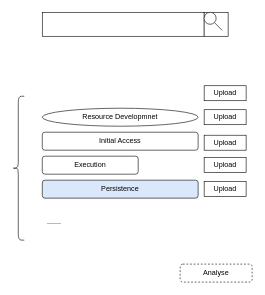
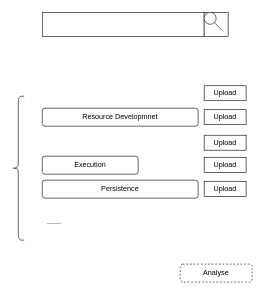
  <mxCell id="0" />
  <mxCell id="1" parent="0" />
  <mxCell id="2" value="" style="rounded=0;whiteSpace=wrap;html=1;" vertex="1" parent="1"><mxGeometry x="70" y="20" width="270" height="40" as="geometry" /></mxCell>
  <mxCell id="3" value="" style="whiteSpace=wrap;html=1;aspect=fixed;" vertex="1" parent="1"><mxGeometry x="340" y="20" width="40" height="40" as="geometry" /></mxCell>
  <mxCell id="4" value="" style="ellipse;whiteSpace=wrap;html=1;aspect=fixed;" vertex="1" parent="1"><mxGeometry x="340" y="20" width="20" height="20" as="geometry" /></mxCell>
  <mxCell id="5" value="" style="endArrow=none;html=1;entryX=1;entryY=1;entryDx=0;entryDy=0;" edge="1" parent="1" target="4"><mxGeometry width="50" height="50" relative="1" as="geometry"><mxPoint x="370" y="50" as="sourcePoint" /><mxPoint x="350" y="40" as="targetPoint" /></mxGeometry></mxCell>
  <mxCell id="6" style="edgeStyle=orthogonalEdgeStyle;rounded=0;orthogonalLoop=1;jettySize=auto;html=1;exitX=0.5;exitY=1;exitDx=0;exitDy=0;" edge="1" parent="1"><mxGeometry relative="1" as="geometry"><mxPoint x="150" y="360" as="sourcePoint" /><mxPoint x="150" y="360" as="targetPoint" /></mxGeometry></mxCell>
- <mxCell id="7" value="Persistence" style="rounded=1;whiteSpace=wrap;html=1;fillColor=#dae8fc;" vertex="1" parent="1"><mxGeometry x="70" y="300" width="260" height="30" as="geometry" /></mxCell>
- <mxCell id="8" value="Resource Developmnet" style="ellipse;whiteSpace=wrap;html=1;" vertex="1" parent="1"><mxGeometry x="70" y="180" width="260" height="30" as="geometry" /></mxCell>
- <mxCell id="9" value="Initial Access" style="rounded=1;whiteSpace=wrap;html=1;" vertex="1" parent="1"><mxGeometry x="70" y="220" width="260" height="30" as="geometry" /></mxCell>
+ <mxCell id="7" value="Persistence" style="rounded=1;whiteSpace=wrap;html=1;" vertex="1" parent="1"><mxGeometry x="70" y="300" width="260" height="30" as="geometry" /></mxCell>
+ <mxCell id="8" value="Resource Developmnet" style="rounded=1;whiteSpace=wrap;html=1;" vertex="1" parent="1"><mxGeometry x="70" y="180" width="260" height="30" as="geometry" /></mxCell>
  <mxCell id="10" value="Execution" style="rounded=1;whiteSpace=wrap;html=1;" vertex="1" parent="1"><mxGeometry x="70" y="260" width="160" height="30" as="geometry" /></mxCell>
  <mxCell id="11" value="" style="shape=curlyBracket;whiteSpace=wrap;html=1;rounded=1;" vertex="1" parent="1"><mxGeometry x="20" y="160" width="20" height="240" as="geometry" /></mxCell>
  <mxCell id="12" value="......." style="text;html=1;strokeColor=none;fillColor=none;align=center;verticalAlign=middle;whiteSpace=wrap;rounded=0;" vertex="1" parent="1"><mxGeometry x="70" y="360" width="40" height="20" as="geometry" /></mxCell>
  <mxCell id="13" value="Upload" style="rounded=0;whiteSpace=wrap;html=1;" vertex="1" parent="1"><mxGeometry x="340" y="142.5" width="70" height="25" as="geometry" /></mxCell>
  <mxCell id="14" value="Upload" style="rounded=0;whiteSpace=wrap;html=1;" vertex="1" parent="1"><mxGeometry x="340" y="182.5" width="70" height="25" as="geometry" /></mxCell>
  <mxCell id="15" value="Upload" style="rounded=0;whiteSpace=wrap;html=1;" vertex="1" parent="1"><mxGeometry x="340" y="225" width="70" height="25" as="geometry" /></mxCell>
  <mxCell id="16" value="Upload" style="rounded=0;whiteSpace=wrap;html=1;" vertex="1" parent="1"><mxGeometry x="340" y="262.5" width="70" height="25" as="geometry" /></mxCell>
  <mxCell id="17" value="Upload" style="rounded=0;whiteSpace=wrap;html=1;" vertex="1" parent="1"><mxGeometry x="340" y="302.5" width="70" height="25" as="geometry" /></mxCell>
  <mxCell id="18" value="Analyse" style="rounded=1;whiteSpace=wrap;html=1;dashed=1;" vertex="1" parent="1"><mxGeometry x="300" y="440" width="120" height="30" as="geometry" /></mxCell>
